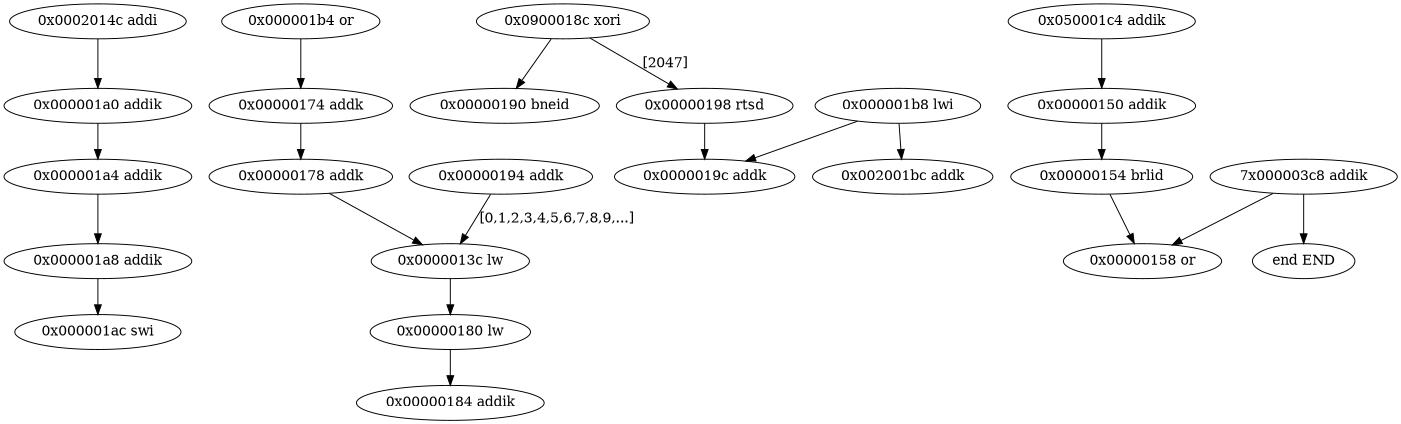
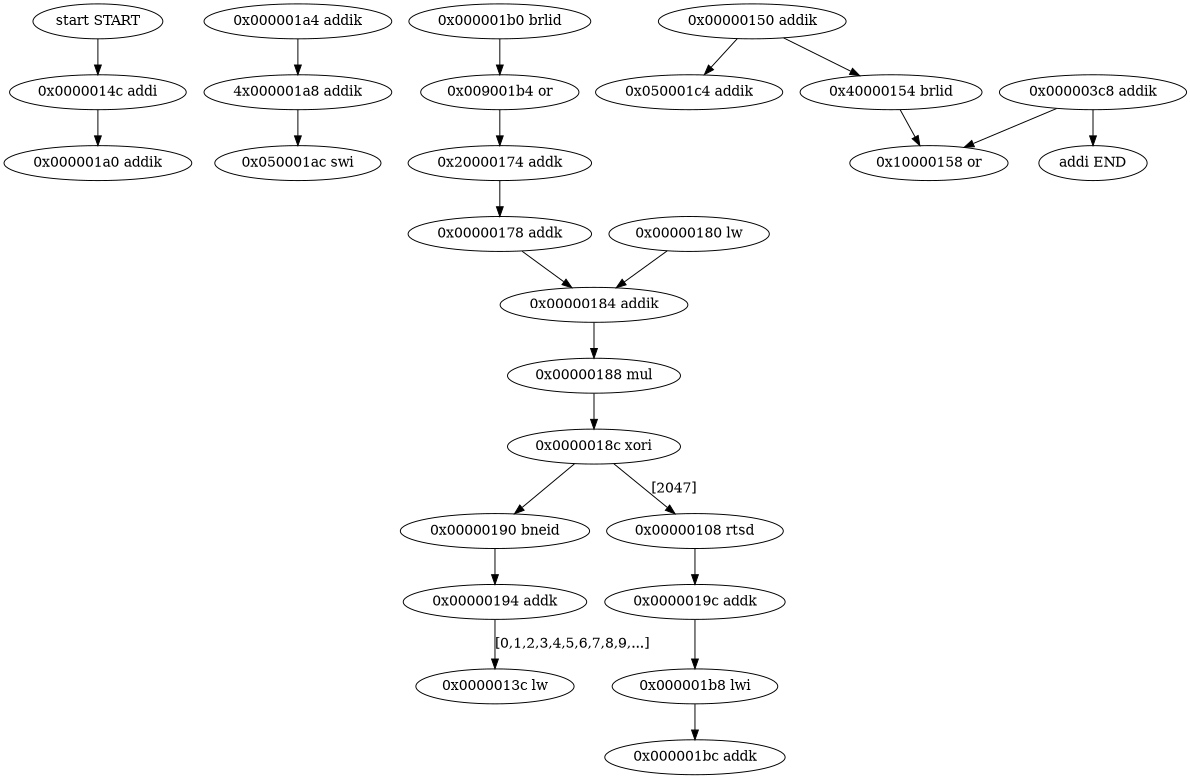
  strict digraph {
-   n2 [label="0x0002014c addi"]
+   n1 [label="start START"]
+   n2 [label="0x0000014c addi"]
    n3 [label="0x000001a0 addik"]
    n4 [label="0x000001a4 addik"]
-   n5 [label="0x000001a8 addik"]
-   n6 [label="0x000001ac swi"]
-   n8 [label="0x000001b4 or"]
-   n9 [label="0x00000174 addk"]
+   n5 [label="4x000001a8 addik"]
+   n6 [label="0x050001ac swi"]
+   n7 [label="0x000001b0 brlid"]
+   n8 [label="0x009001b4 or"]
+   n9 [label="0x20000174 addk"]
    n10 [label="0x00000178 addk"]
    n11 [label="0x0000013c lw"]
    n12 [label="0x00000180 lw"]
    n13 [label="0x00000184 addik"]
-   n15 [label="0x0900018c xori"]
+   n14 [label="0x00000188 mul"]
+   n15 [label="0x0000018c xori"]
    n16 [label="0x00000190 bneid"]
-   n17 [label="0x00000198 rtsd"]
+   n17 [label="0x00000108 rtsd"]
    n18 [label="0x00000194 addk"]
    n19 [label="0x0000019c addk"]
    n20 [label="0x000001b8 lwi"]
-   n21 [label="0x002001bc addk"]
+   n21 [label="0x000001bc addk"]
    n22 [label="0x050001c4 addik"]
    n23 [label="0x00000150 addik"]
-   n24 [label="0x00000154 brlid"]
-   n25 [label="0x00000158 or"]
-   n26 [label="7x000003c8 addik"]
-   n27 [label="end END"]
+   n24 [label="0x40000154 brlid"]
+   n25 [label="0x10000158 or"]
+   n26 [label="0x000003c8 addik"]
+   n27 [label="addi END"]
+   n1 -> n2
    n2 -> n3
-   n3 -> n4
    n4 -> n5
    n5 -> n6
+   n7 -> n8
    n8 -> n9
    n9 -> n10
-   n10 -> n11
-   n11 -> n12
+   n10 -> n13
    n12 -> n13
+   n13 -> n14
+   n14 -> n15
    n15 -> n16
    n15 -> n17 [label="[2047]"]
+   n16 -> n18
    n17 -> n19
    n18 -> n11 [label="[0,1,2,3,4,5,6,7,8,9,...]"]
-   n20 -> n19
+   n19 -> n20
    n20 -> n21
-   n22 -> n23
+   n23 -> n22
    n23 -> n24
    n24 -> n25
    n26 -> n25
    n26 -> n27
  }
